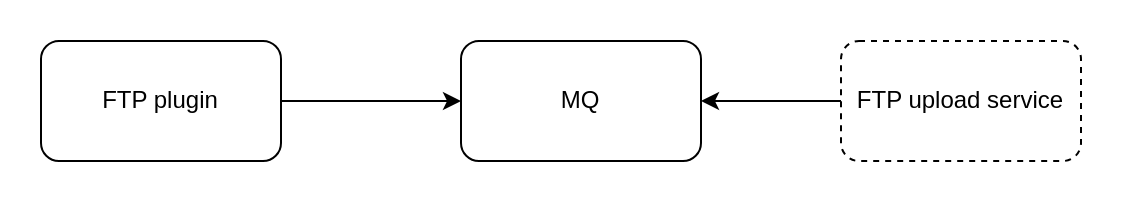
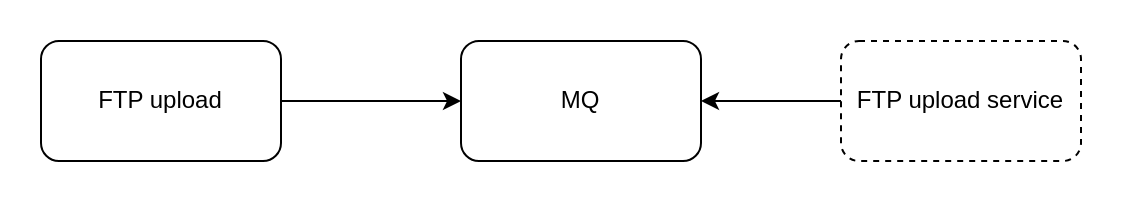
  <mxCell id="0" />
  <mxCell id="1" parent="0" />
  <mxCell id="2" value="" style="edgeStyle=orthogonalEdgeStyle;rounded=0;orthogonalLoop=1;jettySize=auto;html=1;" edge="1" parent="1" source="3" target="6"><mxGeometry relative="1" as="geometry" /></mxCell>
- <mxCell id="3" value="FTP plugin" style="rounded=1;whiteSpace=wrap;html=1;" vertex="1" parent="1"><mxGeometry x="20" y="20" width="120" height="60" as="geometry" /></mxCell>
+ <mxCell id="3" value="FTP upload" style="rounded=1;whiteSpace=wrap;html=1;" vertex="1" parent="1"><mxGeometry x="20" y="20" width="120" height="60" as="geometry" /></mxCell>
  <mxCell id="4" value="" style="edgeStyle=orthogonalEdgeStyle;rounded=0;orthogonalLoop=1;jettySize=auto;html=1;" edge="1" parent="1" source="5" target="6"><mxGeometry relative="1" as="geometry" /></mxCell>
  <mxCell id="5" value="FTP upload service" style="rounded=1;whiteSpace=wrap;html=1;dashed=1;" vertex="1" parent="1"><mxGeometry x="420" y="20" width="120" height="60" as="geometry" /></mxCell>
  <mxCell id="6" value="MQ" style="rounded=1;whiteSpace=wrap;html=1;" vertex="1" parent="1"><mxGeometry x="230" y="20" width="120" height="60" as="geometry" /></mxCell>
